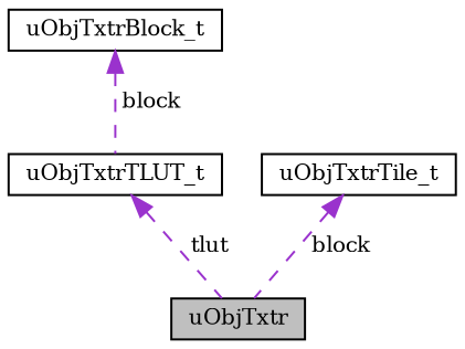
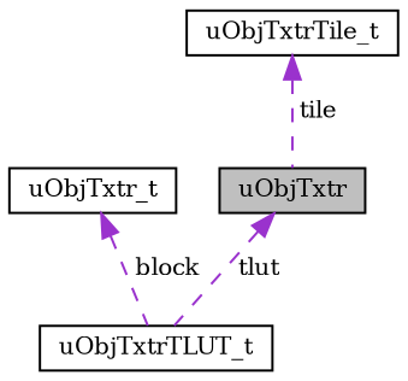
  digraph {
    fontname="DejaVu Serif"
    node [color=black fillcolor=white fontname="DejaVu Serif" fontsize=10 shape=record style=filled]
    edge [color=darkorchid3 dir=back fontname="DejaVu Serif" fontsize=10 labelfontname=Helvetica labelfontsize=10 style=dashed]
    n1 [fillcolor=grey75 fontcolor=black height=0.2 label=uObjTxtr width=0.4]
-   n2 [height=0.2 label=uObjTxtrBlock_t width=0.4]
+   n2 [height=0.2 label=uObjTxtr_t width=0.4]
    n3 [height=0.2 label=uObjTxtrTLUT_t width=0.4]
    n4 [height=0.2 label=uObjTxtrTile_t width=0.4]
    n2 -> n3 [label=" block"]
-   n3 -> n1 [label=" tlut"]
-   n4 -> n1 [label=" block"]
+   n1 -> n3 [label=" tlut"]
+   n4 -> n1 [label=" tile"]
  }
